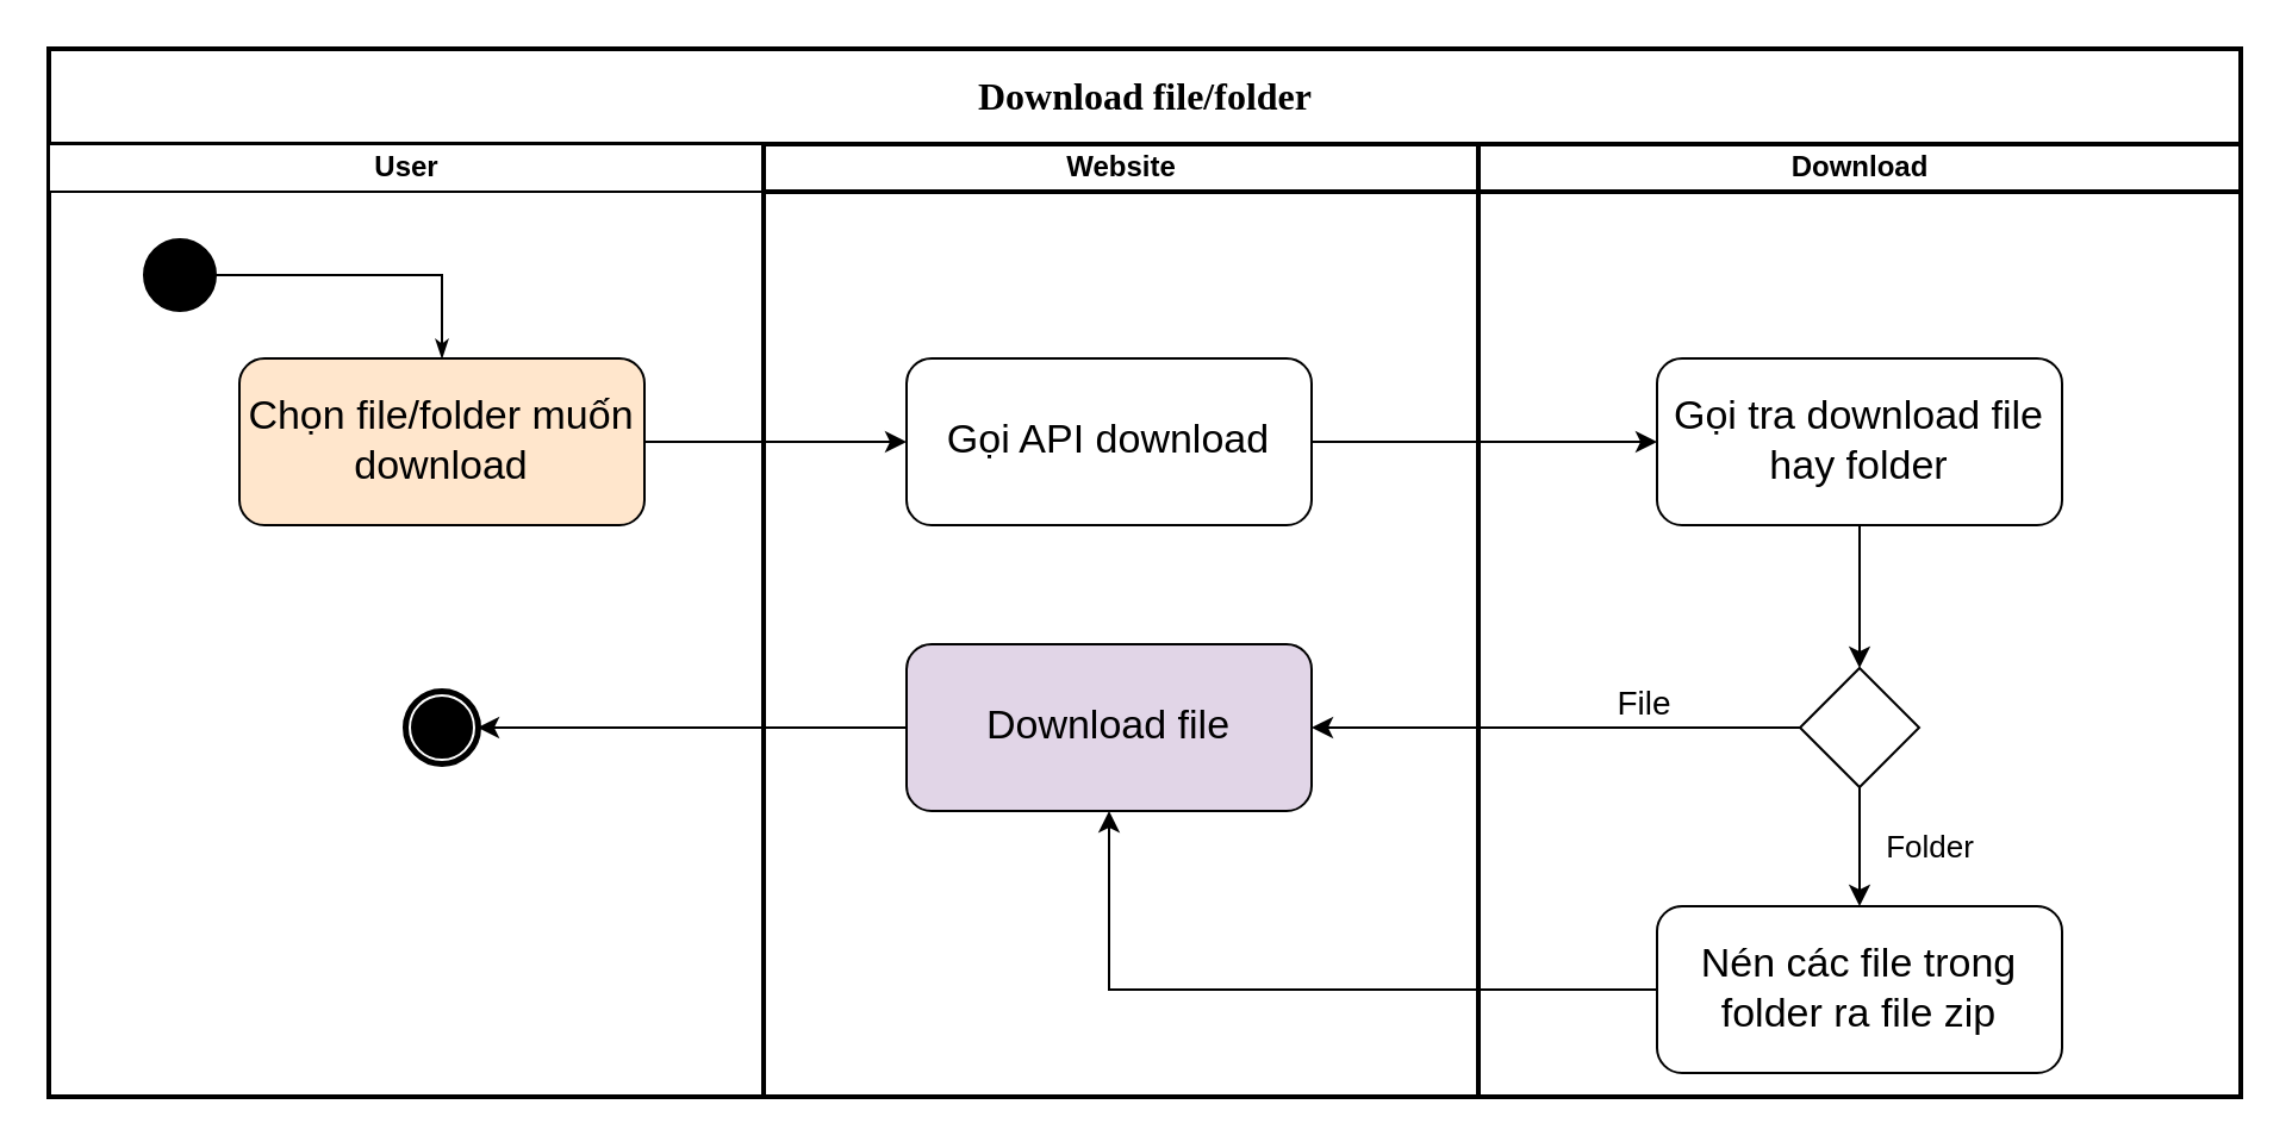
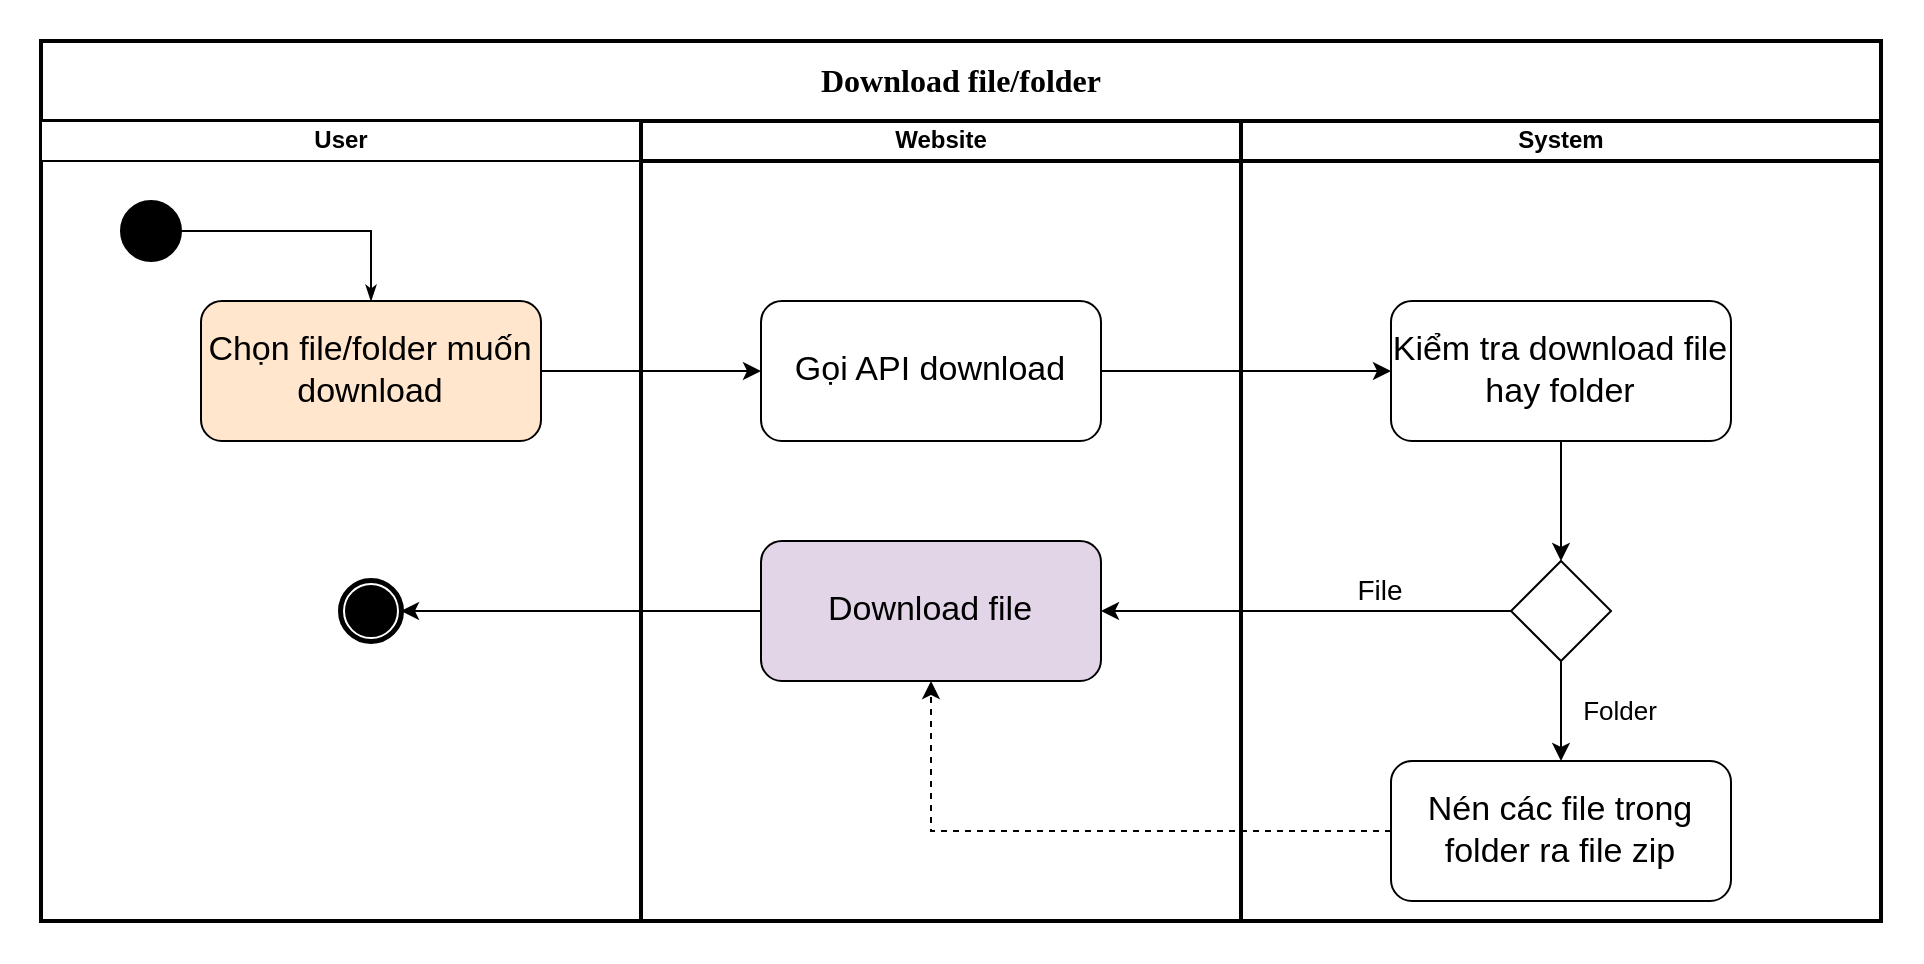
  <mxCell id="0" />
  <mxCell id="1" parent="0" />
  <mxCell id="2" value="&lt;font style=&quot;font-size: 16px;&quot;&gt;Download file/folder&lt;/font&gt;" style="swimlane;html=1;childLayout=stackLayout;startSize=40;rounded=0;shadow=0;comic=0;labelBackgroundColor=none;strokeWidth=2;fontFamily=Verdana;fontSize=12;align=center;" parent="1" vertex="1"><mxGeometry x="20" y="20" width="920" height="440" as="geometry" /></mxCell>
  <mxCell id="3" value="User" style="swimlane;html=1;startSize=20;" parent="2" vertex="1"><mxGeometry y="40" width="300" height="400" as="geometry" /></mxCell>
  <mxCell id="4" value="" style="ellipse;whiteSpace=wrap;html=1;rounded=0;shadow=0;comic=0;labelBackgroundColor=none;strokeWidth=1;fillColor=#000000;fontFamily=Verdana;fontSize=12;align=center;" parent="3" vertex="1"><mxGeometry x="40" y="40" width="30" height="30" as="geometry" /></mxCell>
  <mxCell id="5" value="&lt;font style=&quot;font-size: 17px;&quot;&gt;Chọn file/folder muốn download&lt;br style=&quot;font-size: 17px;&quot;&gt;&lt;/font&gt;" style="rounded=1;whiteSpace=wrap;html=1;fontSize=17;fillColor=#ffe6cc;" parent="3" vertex="1"><mxGeometry x="80" y="90" width="170" height="70" as="geometry" /></mxCell>
  <mxCell id="6" style="edgeStyle=orthogonalEdgeStyle;rounded=0;html=1;labelBackgroundColor=none;startArrow=none;startFill=0;startSize=5;endArrow=classicThin;endFill=1;endSize=5;jettySize=auto;orthogonalLoop=1;strokeWidth=1;fontFamily=Verdana;fontSize=12;entryX=0.5;entryY=0;entryDx=0;entryDy=0;" parent="3" source="4" target="5" edge="1"><mxGeometry relative="1" as="geometry"><mxPoint x="240" y="110" as="targetPoint" /></mxGeometry></mxCell>
  <mxCell id="7" value="" style="shape=mxgraph.bpmn.shape;html=1;verticalLabelPosition=bottom;labelBackgroundColor=#ffffff;verticalAlign=top;perimeter=ellipsePerimeter;outline=end;symbol=terminate;rounded=0;shadow=0;comic=0;strokeWidth=1;fontFamily=Verdana;fontSize=12;align=center;" parent="3" vertex="1"><mxGeometry x="150" y="230" width="30" height="30" as="geometry" /></mxCell>
  <mxCell id="8" value="" style="edgeStyle=orthogonalEdgeStyle;rounded=0;orthogonalLoop=1;jettySize=auto;html=1;fontSize=12;" parent="2" source="5" target="10" edge="1"><mxGeometry relative="1" as="geometry" /></mxCell>
  <mxCell id="9" value="Website" style="swimlane;html=1;startSize=20;strokeWidth=2;" parent="2" vertex="1"><mxGeometry x="300" y="40" width="300" height="400" as="geometry" /></mxCell>
  <mxCell id="10" value="Gọi API download" style="rounded=1;whiteSpace=wrap;html=1;fontSize=17;" parent="9" vertex="1"><mxGeometry x="60" y="90" width="170" height="70" as="geometry" /></mxCell>
  <mxCell id="11" value="Download file" style="rounded=1;whiteSpace=wrap;html=1;fontSize=17;fillColor=#e1d5e7;" parent="9" vertex="1"><mxGeometry x="60" y="210" width="170" height="70" as="geometry" /></mxCell>
- <mxCell id="12" value="Download" style="swimlane;html=1;startSize=20;strokeWidth=2;" parent="2" vertex="1"><mxGeometry x="600" y="40" width="320" height="400" as="geometry" /></mxCell>
- <mxCell id="13" value="Gọi tra download file hay folder" style="rounded=1;whiteSpace=wrap;html=1;fontSize=17;" parent="12" vertex="1"><mxGeometry x="75" y="90" width="170" height="70" as="geometry" /></mxCell>
+ <mxCell id="12" value="System" style="swimlane;html=1;startSize=20;strokeWidth=2;" parent="2" vertex="1"><mxGeometry x="600" y="40" width="320" height="400" as="geometry" /></mxCell>
+ <mxCell id="13" value="Kiểm tra download file hay folder" style="rounded=1;whiteSpace=wrap;html=1;fontSize=17;" parent="12" vertex="1"><mxGeometry x="75" y="90" width="170" height="70" as="geometry" /></mxCell>
  <mxCell id="14" value="Nén các file trong folder ra file zip" style="rounded=1;whiteSpace=wrap;html=1;fontSize=17;" parent="12" vertex="1"><mxGeometry x="75" y="320" width="170" height="70" as="geometry" /></mxCell>
  <mxCell id="15" value="" style="rhombus;whiteSpace=wrap;html=1;fontSize=12;" parent="12" vertex="1"><mxGeometry x="135" y="220" width="50" height="50" as="geometry" /></mxCell>
  <mxCell id="16" value="" style="edgeStyle=orthogonalEdgeStyle;rounded=0;orthogonalLoop=1;jettySize=auto;html=1;fontSize=12;exitX=0.5;exitY=1;exitDx=0;exitDy=0;entryX=0.5;entryY=0;entryDx=0;entryDy=0;" parent="12" source="13" target="15" edge="1"><mxGeometry relative="1" as="geometry"><mxPoint x="-60" y="135" as="sourcePoint" /><mxPoint x="85" y="135" as="targetPoint" /></mxGeometry></mxCell>
  <mxCell id="17" value="" style="edgeStyle=orthogonalEdgeStyle;rounded=0;orthogonalLoop=1;jettySize=auto;html=1;fontSize=12;exitX=0.5;exitY=1;exitDx=0;exitDy=0;entryX=0.5;entryY=0;entryDx=0;entryDy=0;" parent="12" source="15" target="14" edge="1"><mxGeometry relative="1" as="geometry"><mxPoint x="170" y="170" as="sourcePoint" /><mxPoint x="170" y="220" as="targetPoint" /></mxGeometry></mxCell>
  <mxCell id="18" value="Folder" style="text;html=1;strokeColor=none;fillColor=none;align=center;verticalAlign=middle;whiteSpace=wrap;rounded=0;fontSize=13;" parent="12" vertex="1"><mxGeometry x="160" y="280" width="60" height="30" as="geometry" /></mxCell>
  <mxCell id="19" value="File" style="text;html=1;strokeColor=none;fillColor=none;align=center;verticalAlign=middle;whiteSpace=wrap;rounded=0;fontSize=14;" parent="12" vertex="1"><mxGeometry x="40" y="220" width="60" height="30" as="geometry" /></mxCell>
  <mxCell id="20" value="" style="edgeStyle=orthogonalEdgeStyle;rounded=0;orthogonalLoop=1;jettySize=auto;html=1;fontSize=12;exitX=1;exitY=0.5;exitDx=0;exitDy=0;entryX=0;entryY=0.5;entryDx=0;entryDy=0;" parent="2" source="10" target="13" edge="1"><mxGeometry relative="1" as="geometry"><mxPoint x="260.0" y="155" as="sourcePoint" /><mxPoint x="370.0" y="155" as="targetPoint" /></mxGeometry></mxCell>
  <mxCell id="21" value="" style="edgeStyle=orthogonalEdgeStyle;rounded=0;orthogonalLoop=1;jettySize=auto;html=1;fontSize=12;exitX=0;exitY=0.5;exitDx=0;exitDy=0;entryX=1;entryY=0.5;entryDx=0;entryDy=0;" parent="2" source="15" target="11" edge="1"><mxGeometry relative="1" as="geometry"><mxPoint x="770" y="190" as="sourcePoint" /><mxPoint x="540" y="265" as="targetPoint" /></mxGeometry></mxCell>
- <mxCell id="22" value="" style="edgeStyle=orthogonalEdgeStyle;rounded=0;orthogonalLoop=1;jettySize=auto;html=1;fontSize=12;exitX=0;exitY=0.5;exitDx=0;exitDy=0;entryX=0.5;entryY=1;entryDx=0;entryDy=0;" parent="2" source="14" target="11" edge="1"><mxGeometry relative="1" as="geometry"><mxPoint x="745" y="275" as="sourcePoint" /><mxPoint x="540" y="275" as="targetPoint" /></mxGeometry></mxCell>
+ <mxCell id="22" value="" style="edgeStyle=orthogonalEdgeStyle;rounded=0;orthogonalLoop=1;jettySize=auto;html=1;fontSize=12;exitX=0;exitY=0.5;exitDx=0;exitDy=0;entryX=0.5;entryY=1;entryDx=0;entryDy=0;dashed=1;" parent="2" source="14" target="11" edge="1"><mxGeometry relative="1" as="geometry"><mxPoint x="745" y="275" as="sourcePoint" /><mxPoint x="540" y="275" as="targetPoint" /></mxGeometry></mxCell>
  <mxCell id="23" value="" style="edgeStyle=orthogonalEdgeStyle;rounded=0;orthogonalLoop=1;jettySize=auto;html=1;fontSize=12;exitX=0;exitY=0.5;exitDx=0;exitDy=0;entryX=1;entryY=0.5;entryDx=0;entryDy=0;" parent="2" source="11" target="7" edge="1"><mxGeometry relative="1" as="geometry"><mxPoint x="745" y="275" as="sourcePoint" /><mxPoint x="540" y="275" as="targetPoint" /></mxGeometry></mxCell>
